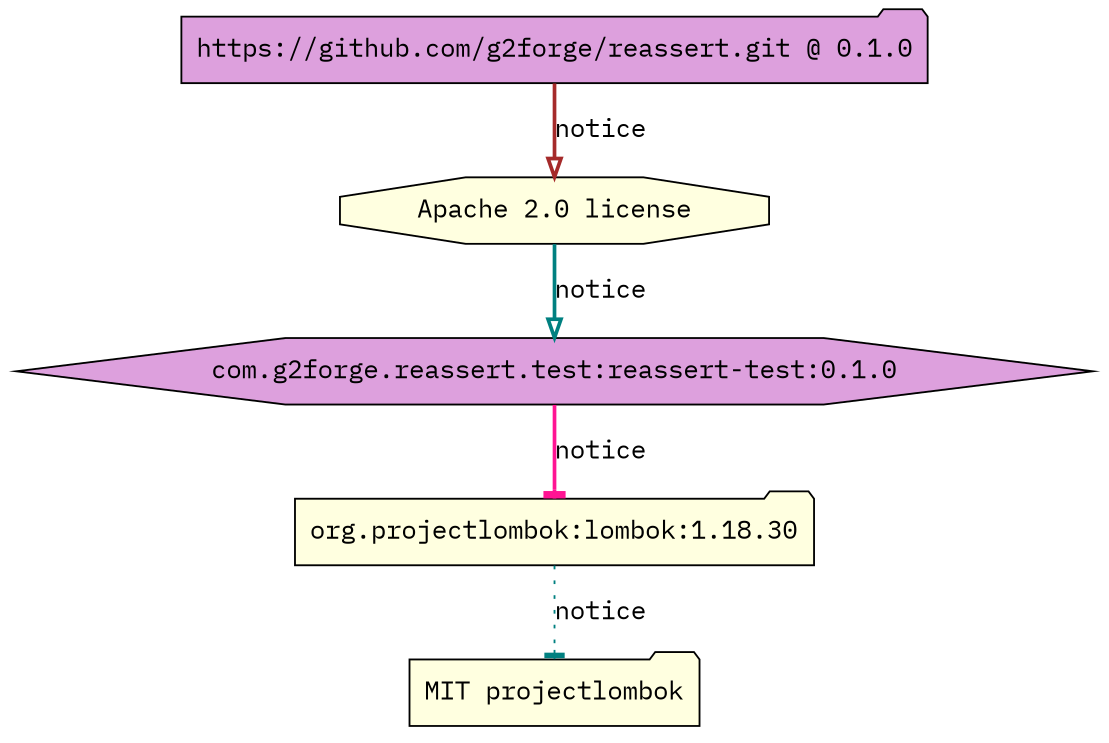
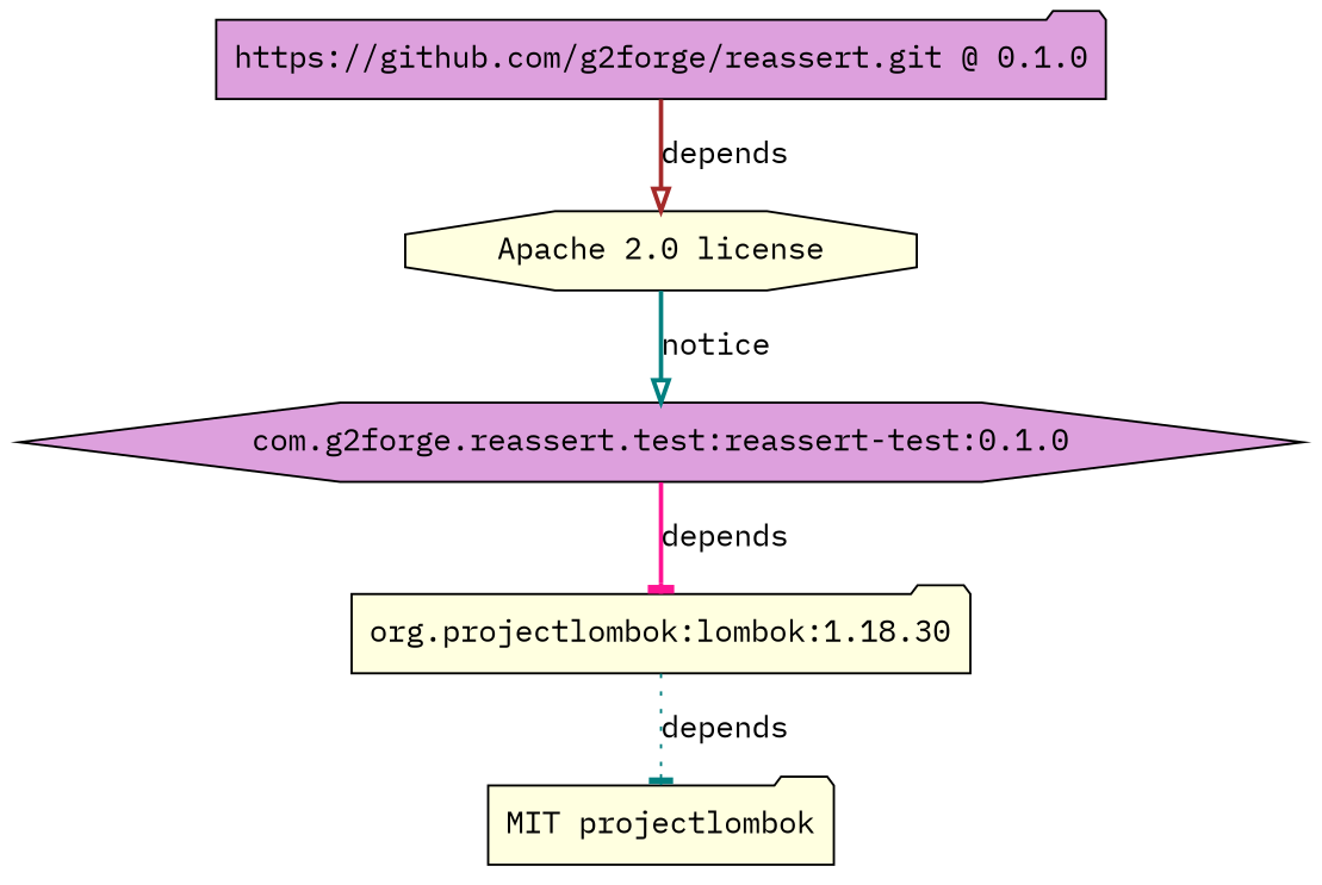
  digraph {
    fontname="IBM Plex Mono"
    node [fillcolor=lightyellow fontname="IBM Plex Mono" shape=folder style=filled]
    edge [arrowhead=onormal color=teal fontname="IBM Plex Mono" style=bold]
    n1 [label="Apache 2.0 license" shape=octagon]
    n2 [fillcolor=plum label="com.g2forge.reassert.test:reassert-test:0.1.0" shape=hexagon]
    n3 [label="MIT projectlombok"]
    n4 [label="org.projectlombok:lombok:1.18.30"]
    n5 [fillcolor=plum label="https://github.com/g2forge/reassert.git @ 0.1.0"]
    n1 -> n2 [label=notice]
-   n2 -> n4 [arrowhead=tee color=deeppink label=notice]
-   n4 -> n3 [arrowhead=tee label=notice style=dotted]
-   n5 -> n1 [color=brown label=notice]
+   n2 -> n4 [arrowhead=tee color=deeppink label=depends]
+   n4 -> n3 [arrowhead=tee label=depends style=dotted]
+   n5 -> n1 [color=brown label=depends]
  }
